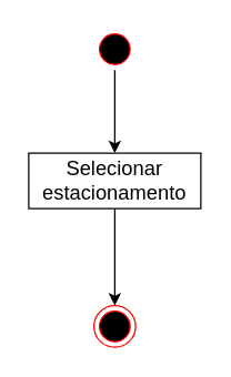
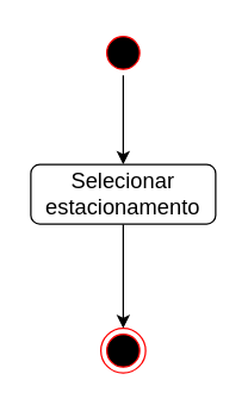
  <mxCell id="0" />
  <mxCell id="1" parent="0" />
  <mxCell id="2" style="edgeStyle=orthogonalEdgeStyle;rounded=0;orthogonalLoop=1;jettySize=auto;html=1;entryX=0.5;entryY=0;entryDx=0;entryDy=0;" edge="1" parent="1" source="3" target="6"><mxGeometry relative="1" as="geometry" /></mxCell>
  <mxCell id="3" value="" style="ellipse;html=1;shape=startState;fillColor=#000000;strokeColor=#ff0000;" parent="1" vertex="1"><mxGeometry x="67" width="30" height="30" as="geometry" y="20" /></mxCell>
  <mxCell id="4" value="" style="ellipse;html=1;shape=endState;fillColor=#000000;strokeColor=#ff0000;" parent="1" vertex="1"><mxGeometry x="67" y="220" width="30" height="30" as="geometry" /></mxCell>
  <mxCell id="5" style="edgeStyle=orthogonalEdgeStyle;rounded=0;orthogonalLoop=1;jettySize=auto;html=1;entryX=0.5;entryY=0;entryDx=0;entryDy=0;" edge="1" parent="1" source="6" target="4"><mxGeometry relative="1" as="geometry" /></mxCell>
- <mxCell id="6" value="&lt;span id=&quot;docs-internal-guid-ae5fdcfc-7fff-414d-946f-712c0d4bb7b7&quot;&gt;&lt;span style=&quot;font-size: 11pt ; font-family: &amp;#34;arial&amp;#34; ; background-color: transparent ; vertical-align: baseline ; white-space: pre-wrap&quot;&gt;Selecionar estacionamento&lt;/span&gt;&lt;/span&gt;" style="whiteSpace=wrap;html=1;rounded=0;" vertex="1" parent="1"><mxGeometry x="20" y="110" width="124" height="40" as="geometry" /></mxCell>
+ <mxCell id="6" value="&lt;span id=&quot;docs-internal-guid-ae5fdcfc-7fff-414d-946f-712c0d4bb7b7&quot;&gt;&lt;span style=&quot;font-size: 11pt ; font-family: &amp;#34;arial&amp;#34; ; background-color: transparent ; vertical-align: baseline ; white-space: pre-wrap&quot;&gt;Selecionar estacionamento&lt;/span&gt;&lt;/span&gt;" style="rounded=1;whiteSpace=wrap;html=1;" vertex="1" parent="1"><mxGeometry x="20" y="110" width="124" height="40" as="geometry" /></mxCell>
